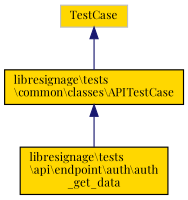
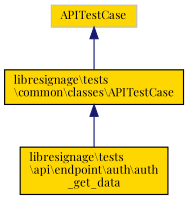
  digraph {
    fontname="Playfair Display"
    node [color=black fillcolor=gold fontname="Playfair Display" fontsize=10 shape=record style=filled]
    edge [color=midnightblue dir=back fontname="Playfair Display" fontsize=10 labelfontname=Helvetica labelfontsize=10 style=solid]
    n1 [fontcolor=black height=0.2 label="libresignage\\tests\l\\api\\endpoint\\auth\\auth\l_get_data" width=0.4]
    n2 [height=0.2 label="libresignage\\tests\l\\common\\classes\\APITestCase" width=0.4]
-   n3 [color=grey75 height=0.2 label=TestCase width=0.4]
+   n3 [color=grey75 height=0.2 label=APITestCase width=0.4]
    n2 -> n1
    n3 -> n2
  }
